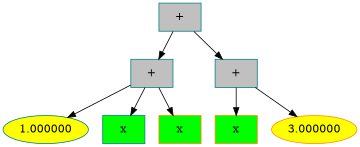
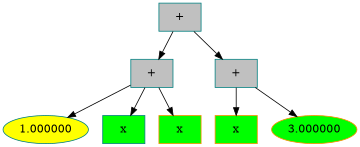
  digraph {
    node [fillcolor=grey shape=box style=filled color=teal]
    n1 [label="+"]
    n2 [label="+"]
    n3 [label="+"]
    n4 [fillcolor=yellow label=1.000000 shape=""]
    n5 [fillcolor=green label=x]
    n6 [fillcolor=green label=x color=darkorange]
    n7 [fillcolor=green label=x color=darkorange]
-   n8 [fillcolor=yellow label=3.000000 color=darkorange shape=""]
+   n8 [fillcolor=green label=3.000000 color=darkorange shape=""]
    n1 -> n2
    n1 -> n3
    n2 -> n4
    n2 -> n5
    n2 -> n6
    n3 -> n7
    n3 -> n8
  }
